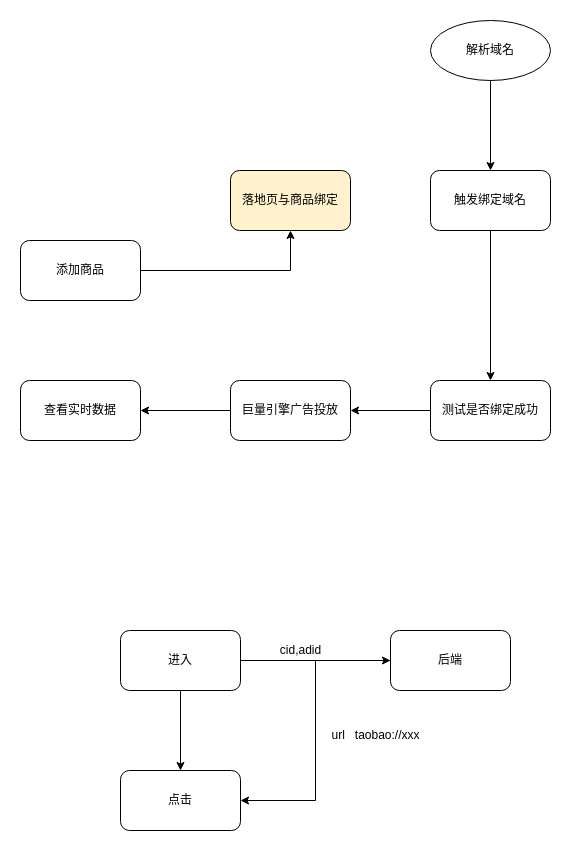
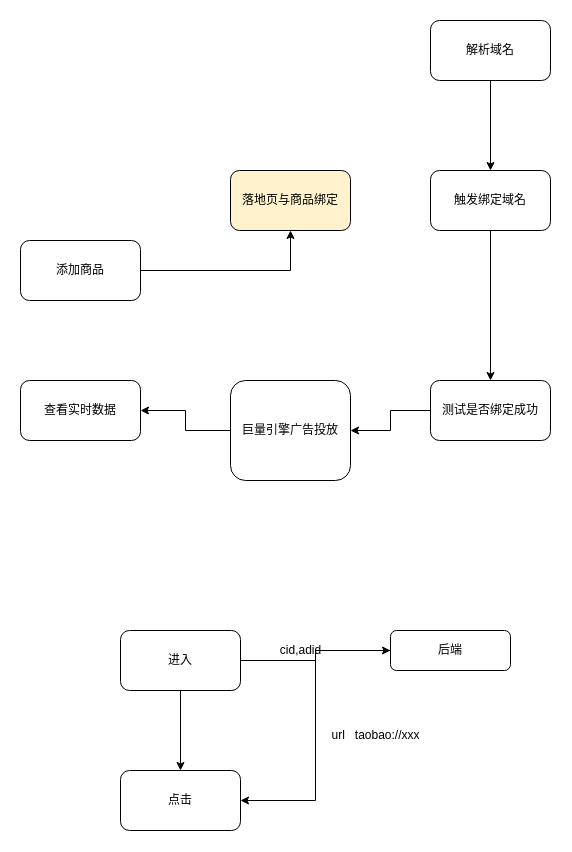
  <mxCell id="0" />
  <mxCell id="1" parent="0" />
  <mxCell id="2" style="edgeStyle=orthogonalEdgeStyle;rounded=0;orthogonalLoop=1;jettySize=auto;html=1;entryX=1;entryY=0.5;entryDx=0;entryDy=0;" edge="1" parent="1" source="3" target="13"><mxGeometry relative="1" as="geometry" /></mxCell>
- <mxCell id="3" value="巨量引擎广告投放" style="rounded=1;whiteSpace=wrap;html=1;" vertex="1" parent="1"><mxGeometry x="230" y="380" width="120" height="60" as="geometry" /></mxCell>
+ <mxCell id="3" value="巨量引擎广告投放" style="rounded=1;whiteSpace=wrap;html=1;" vertex="1" parent="1"><mxGeometry x="230" y="380" width="120" height="100" as="geometry" /></mxCell>
  <mxCell id="4" style="edgeStyle=orthogonalEdgeStyle;rounded=0;orthogonalLoop=1;jettySize=auto;html=1;" edge="1" parent="1" source="5" target="3"><mxGeometry relative="1" as="geometry" /></mxCell>
  <mxCell id="5" value="测试是否绑定成功" style="rounded=1;whiteSpace=wrap;html=1;" vertex="1" parent="1"><mxGeometry x="430" y="380" width="120" height="60" as="geometry" /></mxCell>
  <mxCell id="6" style="edgeStyle=orthogonalEdgeStyle;rounded=0;orthogonalLoop=1;jettySize=auto;html=1;" edge="1" parent="1" source="7" target="5"><mxGeometry relative="1" as="geometry" /></mxCell>
  <mxCell id="7" value="触发绑定域名" style="rounded=1;whiteSpace=wrap;html=1;" vertex="1" parent="1"><mxGeometry x="430" y="170" width="120" height="60" as="geometry" /></mxCell>
  <mxCell id="8" style="edgeStyle=orthogonalEdgeStyle;rounded=0;orthogonalLoop=1;jettySize=auto;html=1;entryX=0.5;entryY=0;entryDx=0;entryDy=0;" edge="1" parent="1" source="9" target="7"><mxGeometry relative="1" as="geometry" /></mxCell>
- <mxCell id="9" value="解析域名" style="ellipse;whiteSpace=wrap;html=1;" vertex="1" parent="1"><mxGeometry x="430" y="20" width="120" height="60" as="geometry" /></mxCell>
+ <mxCell id="9" value="解析域名" style="rounded=1;whiteSpace=wrap;html=1;" vertex="1" parent="1"><mxGeometry x="430" y="20" width="120" height="60" as="geometry" /></mxCell>
  <mxCell id="10" value="落地页与商品绑定" style="rounded=1;whiteSpace=wrap;html=1;fillColor=#fff2cc;" vertex="1" parent="1"><mxGeometry x="230" y="170" width="120" height="60" as="geometry" /></mxCell>
  <mxCell id="11" style="edgeStyle=orthogonalEdgeStyle;rounded=0;orthogonalLoop=1;jettySize=auto;html=1;entryX=0.5;entryY=1;entryDx=0;entryDy=0;" edge="1" parent="1" source="12" target="10"><mxGeometry relative="1" as="geometry" /></mxCell>
  <mxCell id="12" value="添加商品" style="rounded=1;whiteSpace=wrap;html=1;" vertex="1" parent="1"><mxGeometry x="20" y="240" width="120" height="60" as="geometry" /></mxCell>
  <mxCell id="13" value="查看实时数据" style="rounded=1;whiteSpace=wrap;html=1;" vertex="1" parent="1"><mxGeometry x="20" y="380" width="120" height="60" as="geometry" /></mxCell>
  <mxCell id="14" style="edgeStyle=orthogonalEdgeStyle;rounded=0;orthogonalLoop=1;jettySize=auto;html=1;entryX=0;entryY=0.5;entryDx=0;entryDy=0;" edge="1" parent="1" source="16" target="18"><mxGeometry relative="1" as="geometry" /></mxCell>
  <mxCell id="15" value="" style="edgeStyle=orthogonalEdgeStyle;rounded=0;orthogonalLoop=1;jettySize=auto;html=1;" edge="1" parent="1" source="16" target="20"><mxGeometry relative="1" as="geometry" /></mxCell>
  <mxCell id="16" value="进入" style="rounded=1;whiteSpace=wrap;html=1;" vertex="1" parent="1"><mxGeometry x="120" y="630" width="120" height="60" as="geometry" /></mxCell>
  <mxCell id="17" style="edgeStyle=orthogonalEdgeStyle;rounded=0;orthogonalLoop=1;jettySize=auto;html=1;entryX=1;entryY=0.5;entryDx=0;entryDy=0;" edge="1" parent="1" source="18" target="20"><mxGeometry relative="1" as="geometry" /></mxCell>
- <mxCell id="18" value="后端" style="rounded=1;whiteSpace=wrap;html=1;" vertex="1" parent="1"><mxGeometry x="390" y="630" width="120" height="60" as="geometry" /></mxCell>
+ <mxCell id="18" value="后端" style="rounded=1;whiteSpace=wrap;html=1;" vertex="1" parent="1"><mxGeometry x="390" y="630" width="120" height="40" as="geometry" /></mxCell>
  <mxCell id="19" value="cid,adid" style="text;html=1;align=center;verticalAlign=middle;resizable=0;points=[];autosize=1;strokeColor=none;fillColor=none;" vertex="1" parent="1"><mxGeometry x="270" y="635" width="60" height="30" as="geometry" /></mxCell>
  <mxCell id="20" value="点击" style="whiteSpace=wrap;html=1;rounded=1;" vertex="1" parent="1"><mxGeometry x="120" y="770" width="120" height="60" as="geometry" /></mxCell>
  <mxCell id="21" value="url&amp;nbsp; &amp;nbsp;taobao://xxx" style="text;html=1;align=center;verticalAlign=middle;resizable=0;points=[];autosize=1;strokeColor=none;fillColor=none;" vertex="1" parent="1"><mxGeometry x="320" y="720" width="110" height="30" as="geometry" /></mxCell>
